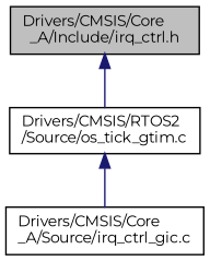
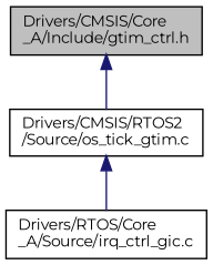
  digraph {
    fontname=Montserrat
    node [color=black fillcolor=white fontname=Montserrat fontsize=10 shape=record style=filled]
    edge [color=midnightblue dir=back fontname=Montserrat fontsize=10 labelfontname=Helvetica labelfontsize=10 style=solid]
-   n1 [fillcolor=grey75 fontcolor=black height=0.2 label="Drivers/CMSIS/Core\l_A/Include/irq_ctrl.h" width=0.4]
+   n1 [fillcolor=grey75 fontcolor=black height=0.2 label="Drivers/CMSIS/Core\l_A/Include/gtim_ctrl.h" width=0.4]
    n2 [height=0.2 label="Drivers/CMSIS/RTOS2\l/Source/os_tick_gtim.c" width=0.4]
-   n3 [height=0.2 label="Drivers/CMSIS/Core\l_A/Source/irq_ctrl_gic.c" width=0.4]
+   n3 [height=0.2 label="Drivers/RTOS/Core\l_A/Source/irq_ctrl_gic.c" width=0.4]
    n1 -> n2
    n2 -> n3
  }
